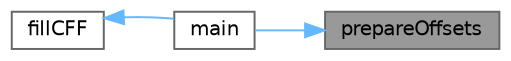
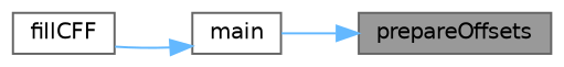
  digraph {
    rankdir=RL
    node [color=grey40 fillcolor=white fontname=Helvetica fontsize=10 shape=box style=filled]
    edge [color=steelblue1 dir=back fontname=Helvetica fontsize=10 labelfontname=Helvetica labelfontsize=10 style=solid]
    n1 [color=gray40 fillcolor=grey60 fontcolor=black height=0.2 label=prepareOffsets width=0.4]
    n2 [height=0.2 label=main width=0.4]
    n3 [height=0.2 label=fillCFF width=0.4]
    n1 -> n2
-   n3 -> n2
+   n2 -> n3
  }
